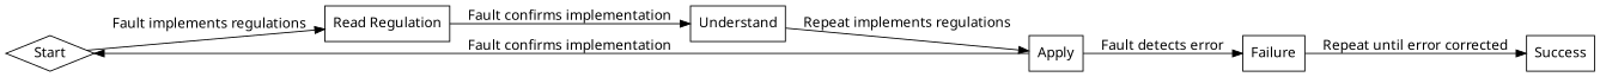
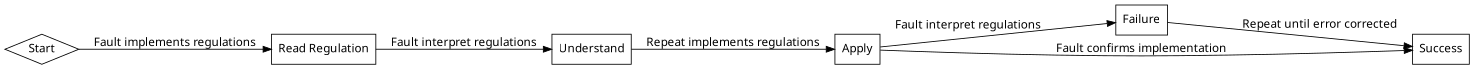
  digraph {
    fontname="Noto Sans"
    rankdir=LR
    node [fontname="Noto Sans" shape=box]
    edge [fontname="Noto Sans"]
    n1 [label=Start shape=diamond]
    n2 [label="Read Regulation"]
    n3 [label=Understand]
    n4 [label=Apply]
    n5 [label=Failure]
    n6 [label=Success]
    n1 -> n2 [label="Fault implements regulations"]
-   n2 -> n3 [label="Fault confirms implementation"]
+   n2 -> n3 [label="Fault interpret regulations"]
    n3 -> n4 [label="Repeat implements regulations"]
-   n4 -> n5 [label="Fault detects error"]
-   n4 -> n1 [label="Fault confirms implementation"]
+   n4 -> n5 [label="Fault interpret regulations"]
+   n4 -> n6 [label="Fault confirms implementation"]
    n5 -> n6 [label="Repeat until error corrected"]
  }
